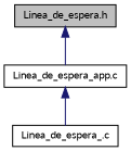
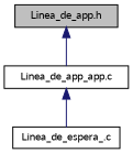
  digraph {
    fontname=Lato
    node [color=black fillcolor=white fontname=Lato fontsize=10 shape=record style=filled]
    edge [color=midnightblue dir=back fontname=Lato fontsize=10 labelfontname=Helvetica labelfontsize=10 style=solid]
-   n1 [fillcolor=grey75 fontcolor=black height=0.2 label="Linea_de_espera.h" width=0.4]
-   n2 [height=0.2 label="Linea_de_espera_app.c" width=0.4]
+   n1 [fillcolor=grey75 fontcolor=black height=0.2 label="Linea_de_app.h" width=0.4]
+   n2 [height=0.2 label="Linea_de_app_app.c" width=0.4]
    n3 [height=0.2 label="Linea_de_espera_.c" width=0.4]
    n1 -> n2
    n2 -> n3
  }
